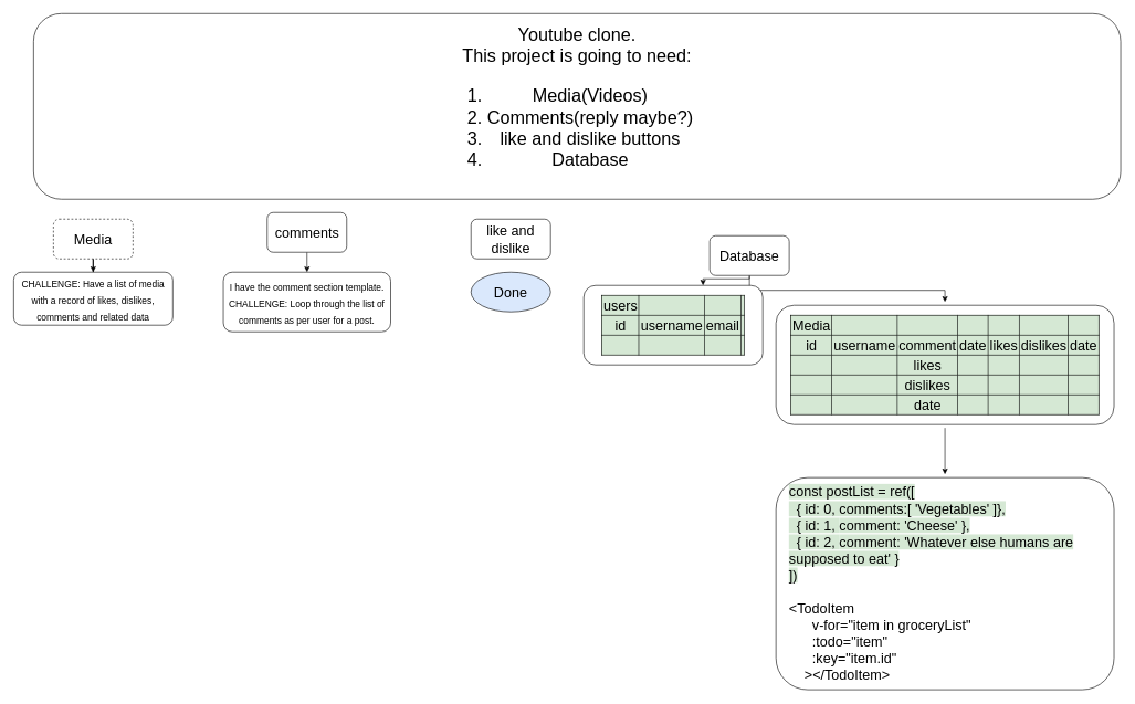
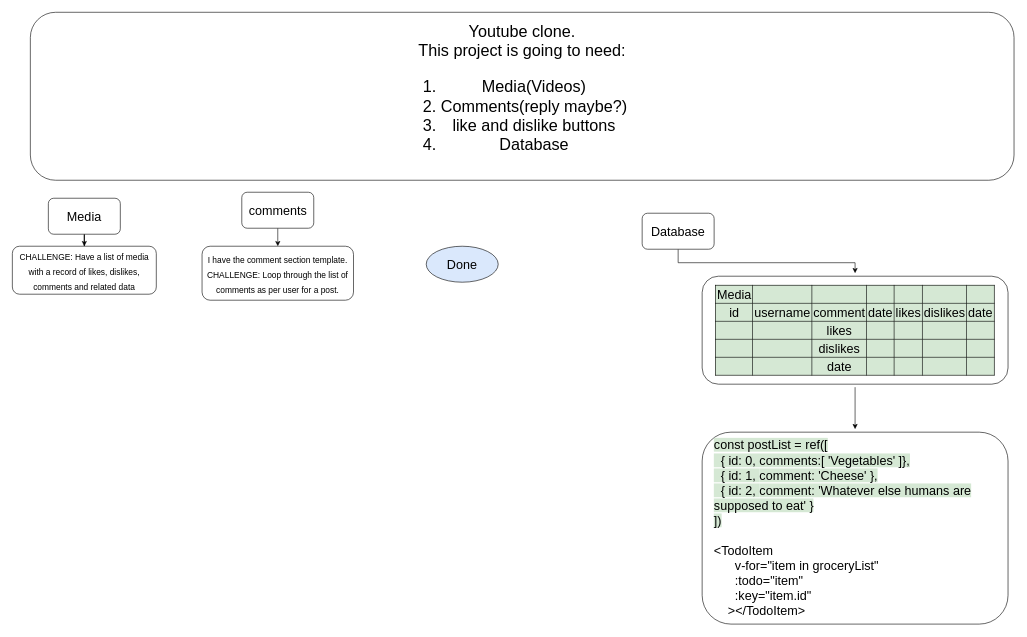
  <mxCell id="0" />
  <mxCell id="1" parent="0" />
  <mxCell id="2" value="&lt;font style=&quot;font-size: 27px&quot;&gt;&lt;font style=&quot;font-size: 27px&quot;&gt;Youtube clone.&lt;/font&gt;&lt;br&gt;This project is going to need:&lt;br&gt;&lt;/font&gt;&lt;ol style=&quot;font-size: 27px&quot;&gt;&lt;li&gt;&lt;font style=&quot;font-size: 27px&quot;&gt;Media(Videos)&lt;/font&gt;&lt;/li&gt;&lt;li&gt;&lt;font style=&quot;font-size: 27px&quot;&gt;Comments(reply maybe?)&lt;/font&gt;&lt;/li&gt;&lt;li&gt;&lt;font style=&quot;font-size: 27px&quot;&gt;like and dislike buttons&lt;/font&gt;&lt;/li&gt;&lt;li&gt;&lt;font style=&quot;font-size: 27px&quot;&gt;Database&lt;/font&gt;&lt;/li&gt;&lt;/ol&gt;" style="rounded=1;whiteSpace=wrap;html=1;" parent="1" vertex="1"><mxGeometry x="50" y="20" width="1640" height="280" as="geometry" /></mxCell>
  <mxCell id="3" value="" style="edgeStyle=orthogonalEdgeStyle;rounded=0;orthogonalLoop=1;jettySize=auto;html=1;fontSize=14;" parent="1" source="4" target="10" edge="1"><mxGeometry relative="1" as="geometry" /></mxCell>
- <mxCell id="4" value="Media" style="rounded=1;whiteSpace=wrap;html=1;fontSize=21;dashed=1;" parent="1" vertex="1"><mxGeometry x="80" y="330" width="120" height="60" as="geometry" /></mxCell>
+ <mxCell id="4" value="Media" style="rounded=1;whiteSpace=wrap;html=1;fontSize=21;" parent="1" vertex="1"><mxGeometry x="80" y="330" width="120" height="60" as="geometry" /></mxCell>
  <mxCell id="5" value="" style="edgeStyle=orthogonalEdgeStyle;rounded=0;orthogonalLoop=1;jettySize=auto;html=1;fontSize=21;" parent="1" source="6" target="9" edge="1"><mxGeometry relative="1" as="geometry" /></mxCell>
  <mxCell id="6" value="comments" style="rounded=1;whiteSpace=wrap;html=1;fontSize=21;" parent="1" vertex="1"><mxGeometry x="402.5" y="320" width="120" height="60" as="geometry" /></mxCell>
- <mxCell id="7" value="like and dislike" style="rounded=1;whiteSpace=wrap;html=1;fontSize=21;" parent="1" vertex="1"><mxGeometry x="710" y="330" width="120" height="60" as="geometry" /></mxCell>
  <mxCell id="8" value="Done" style="ellipse;whiteSpace=wrap;html=1;fontSize=21;rounded=1;fillColor=#dae8fc;" parent="1" vertex="1"><mxGeometry x="710" y="410" width="120" height="60" as="geometry" /></mxCell>
  <mxCell id="9" value="&lt;font style=&quot;font-size: 14px&quot;&gt;I have the comment section template.&lt;br&gt;CHALLENGE: Loop through the list of comments as per user for a post.&lt;/font&gt;" style="rounded=1;whiteSpace=wrap;html=1;fontSize=21;" parent="1" vertex="1"><mxGeometry x="336.25" y="410" width="252.5" height="90" as="geometry" /></mxCell>
  <mxCell id="10" value="&lt;font style=&quot;font-size: 14px&quot;&gt;CHALLENGE: Have a list of media with a record of likes, dislikes, comments and related data&lt;/font&gt;" style="rounded=1;whiteSpace=wrap;html=1;fontSize=21;" parent="1" vertex="1"><mxGeometry x="20" y="410" width="240" height="80" as="geometry" /></mxCell>
- <mxCell id="11" value="" style="edgeStyle=orthogonalEdgeStyle;rounded=0;orthogonalLoop=1;jettySize=auto;html=1;fontSize=14;" parent="1" source="13" target="14" edge="1"><mxGeometry relative="1" as="geometry"><Array as="points"><mxPoint x="1130" y="420" /><mxPoint x="1060" y="420" /></Array></mxGeometry></mxCell>
  <mxCell id="12" style="edgeStyle=orthogonalEdgeStyle;rounded=0;orthogonalLoop=1;jettySize=auto;html=1;fontSize=27;" parent="1" source="13" target="16" edge="1"><mxGeometry relative="1" as="geometry" /></mxCell>
  <mxCell id="13" value="Database" style="rounded=1;whiteSpace=wrap;html=1;fontSize=21;" parent="1" vertex="1"><mxGeometry x="1070" y="355" width="120" height="60" as="geometry" /></mxCell>
- <mxCell id="14" value="&lt;table cellpadding=&quot;2pt&quot; border=&quot;1&quot; style=&quot;background-color: rgb(213 , 232 , 212) ; border: 1px solid rgb(0 , 0 , 0) ; border-collapse: collapse&quot;&gt;&lt;tbody&gt;&lt;tr&gt;&lt;td&gt;users&lt;/td&gt;&lt;td&gt;&lt;br&gt;&lt;/td&gt;&lt;td&gt;&lt;br&gt;&lt;/td&gt;&lt;td&gt;&lt;br&gt;&lt;/td&gt;&lt;/tr&gt;&lt;tr&gt;&lt;td&gt;id&lt;br&gt;&lt;/td&gt;&lt;td&gt;username&lt;/td&gt;&lt;td&gt;email&lt;/td&gt;&lt;td&gt;&lt;br&gt;&lt;/td&gt;&lt;/tr&gt;&lt;tr&gt;&lt;td&gt;&lt;br&gt;&lt;/td&gt;&lt;td&gt;&lt;br&gt;&lt;/td&gt;&lt;td&gt;&lt;br&gt;&lt;/td&gt;&lt;td&gt;&lt;br&gt;&lt;/td&gt;&lt;/tr&gt;&lt;/tbody&gt;&lt;/table&gt;" style="rounded=1;whiteSpace=wrap;html=1;fontSize=21;spacingLeft=3;spacingRight=3;" parent="1" vertex="1"><mxGeometry x="880" y="430" width="270" height="120" as="geometry" /></mxCell>
  <mxCell id="15" value="" style="edgeStyle=orthogonalEdgeStyle;rounded=0;orthogonalLoop=1;jettySize=auto;html=1;fontSize=27;" parent="1" source="16" target="17" edge="1"><mxGeometry relative="1" as="geometry" /></mxCell>
  <mxCell id="16" value="&lt;table cellpadding=&quot;2pt&quot; border=&quot;1&quot; style=&quot;background-color: rgb(213 , 232 , 212) ; border: 1px solid rgb(0 , 0 , 0) ; border-collapse: collapse&quot;&gt;&lt;tbody&gt;&lt;tr&gt;&lt;td&gt;Media&lt;/td&gt;&lt;td&gt;&lt;br&gt;&lt;/td&gt;&lt;td&gt;&lt;br&gt;&lt;/td&gt;&lt;td&gt;&lt;br&gt;&lt;/td&gt;&lt;td&gt;&lt;br&gt;&lt;/td&gt;&lt;td&gt;&lt;br&gt;&lt;/td&gt;&lt;td&gt;&lt;br&gt;&lt;/td&gt;&lt;/tr&gt;&lt;tr&gt;&lt;td&gt;id&lt;br&gt;&lt;/td&gt;&lt;td&gt;username&lt;/td&gt;&lt;td&gt;comment&lt;/td&gt;&lt;td&gt;date&lt;/td&gt;&lt;td&gt;likes&lt;/td&gt;&lt;td&gt;dislikes&lt;/td&gt;&lt;td&gt;date&lt;/td&gt;&lt;/tr&gt;&lt;tr&gt;&lt;td&gt;&lt;br&gt;&lt;/td&gt;&lt;td&gt;&lt;br&gt;&lt;/td&gt;&lt;td&gt;likes&lt;/td&gt;&lt;td&gt;&lt;br&gt;&lt;/td&gt;&lt;td&gt;&lt;br&gt;&lt;/td&gt;&lt;td&gt;&lt;br&gt;&lt;/td&gt;&lt;td&gt;&lt;br&gt;&lt;/td&gt;&lt;/tr&gt;&lt;tr&gt;&lt;td&gt;&lt;br&gt;&lt;/td&gt;&lt;td&gt;&lt;br&gt;&lt;/td&gt;&lt;td&gt;dislikes&lt;/td&gt;&lt;td&gt;&lt;br&gt;&lt;/td&gt;&lt;td&gt;&lt;br&gt;&lt;/td&gt;&lt;td&gt;&lt;br&gt;&lt;/td&gt;&lt;td&gt;&lt;br&gt;&lt;/td&gt;&lt;/tr&gt;&lt;tr&gt;&lt;td&gt;&lt;br&gt;&lt;/td&gt;&lt;td&gt;&lt;br&gt;&lt;/td&gt;&lt;td&gt;date&lt;/td&gt;&lt;td&gt;&lt;br&gt;&lt;/td&gt;&lt;td&gt;&lt;br&gt;&lt;/td&gt;&lt;td&gt;&lt;br&gt;&lt;/td&gt;&lt;td&gt;&lt;br&gt;&lt;/td&gt;&lt;/tr&gt;&lt;/tbody&gt;&lt;/table&gt;" style="rounded=1;whiteSpace=wrap;html=1;fontSize=21;spacingTop=3;spacingLeft=3;spacingBottom=3;spacingRight=3;resizeWidth=0;resizeHeight=0;perimeterSpacing=5;" parent="1" vertex="1"><mxGeometry x="1170" y="460" width="510" height="180" as="geometry" /></mxCell>
  <mxCell id="17" value="&lt;div&gt;&lt;span style=&quot;background-color: rgb(213 , 232 , 212)&quot;&gt;const postList = ref([&lt;/span&gt;&lt;/div&gt;&lt;div&gt;&lt;span style=&quot;background-color: rgb(213 , 232 , 212)&quot;&gt;&amp;nbsp; { id: 0, comments:[ 'Vegetables' ]},&lt;/span&gt;&lt;/div&gt;&lt;div&gt;&lt;span style=&quot;background-color: rgb(213 , 232 , 212)&quot;&gt;&amp;nbsp; { id: 1,&amp;nbsp;&lt;/span&gt;&lt;span style=&quot;background-color: rgb(213 , 232 , 212)&quot;&gt;comment&lt;/span&gt;&lt;span style=&quot;background-color: rgb(213 , 232 , 212)&quot;&gt;: 'Cheese' },&lt;/span&gt;&lt;/div&gt;&lt;div&gt;&lt;span style=&quot;background-color: rgb(213 , 232 , 212)&quot;&gt;&amp;nbsp; { id: 2,&amp;nbsp;&lt;/span&gt;&lt;span style=&quot;background-color: rgb(213 , 232 , 212)&quot;&gt;comment&lt;/span&gt;&lt;span style=&quot;background-color: rgb(213 , 232 , 212)&quot;&gt;: 'Whatever else humans are supposed to eat' }&lt;/span&gt;&lt;/div&gt;&lt;div&gt;&lt;span style=&quot;background-color: rgb(213 , 232 , 212)&quot;&gt;])&lt;/span&gt;&lt;/div&gt;&lt;div&gt;&lt;span style=&quot;background-color: rgb(213 , 232 , 212)&quot;&gt;&lt;br&gt;&lt;/span&gt;&lt;/div&gt;&lt;div&gt;&lt;span style=&quot;background-color: rgb(213 , 232 , 212)&quot;&gt;&lt;div&gt;&amp;lt;TodoItem&lt;/div&gt;&lt;div&gt;&amp;nbsp; &amp;nbsp; &amp;nbsp; v-for=&quot;item in groceryList&quot;&lt;/div&gt;&lt;div&gt;&amp;nbsp; &amp;nbsp; &amp;nbsp; :todo=&quot;item&quot;&lt;/div&gt;&lt;div&gt;&amp;nbsp; &amp;nbsp; &amp;nbsp; :key=&quot;item.id&quot;&lt;/div&gt;&lt;div&gt;&amp;nbsp; &amp;nbsp; &amp;gt;&amp;lt;/TodoItem&amp;gt;&lt;/div&gt;&lt;/span&gt;&lt;/div&gt;" style="rounded=1;whiteSpace=wrap;html=1;fontSize=21;spacingTop=3;spacingLeft=18;spacingBottom=3;spacingRight=3;resizeWidth=0;resizeHeight=0;perimeterSpacing=5;align=left;" parent="1" vertex="1"><mxGeometry x="1170" y="720" width="510" height="320" as="geometry" /></mxCell>
